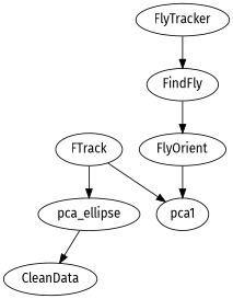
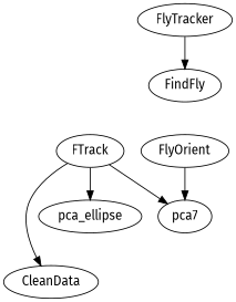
  digraph {
    fontname="Fira Sans"
    node [fontname="Fira Sans"]
    edge [fontname="Fira Sans"]
    FTrack
    CleanData
    n3 [label=pca_ellipse]
-   pca1
+   pca1 [label=pca7]
    FlyTracker
    FindFly
    FlyOrient
-   n3 -> CleanData
+   FTrack -> CleanData
    FTrack -> n3
    FTrack -> pca1
    FlyTracker -> FindFly
-   FindFly -> FlyOrient
    FlyOrient -> pca1
  }
